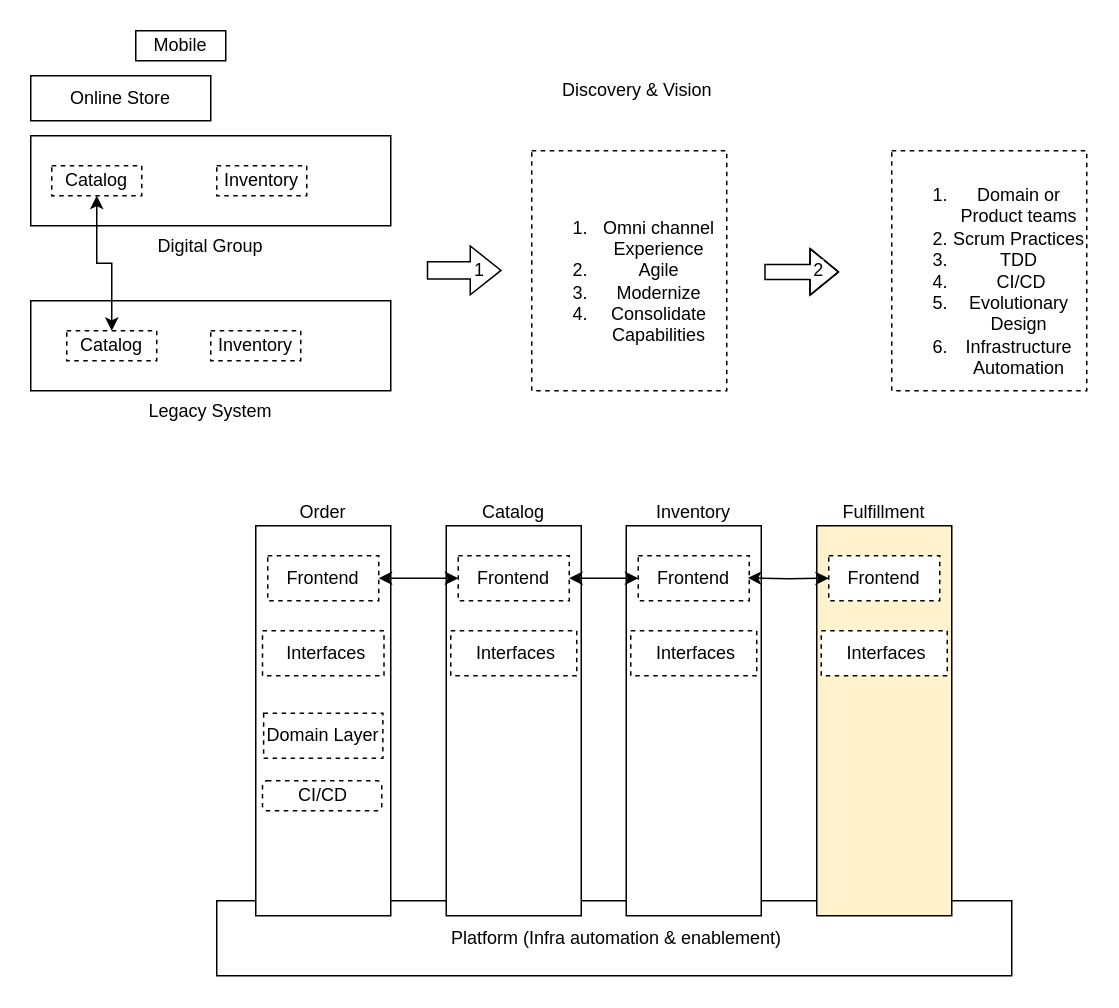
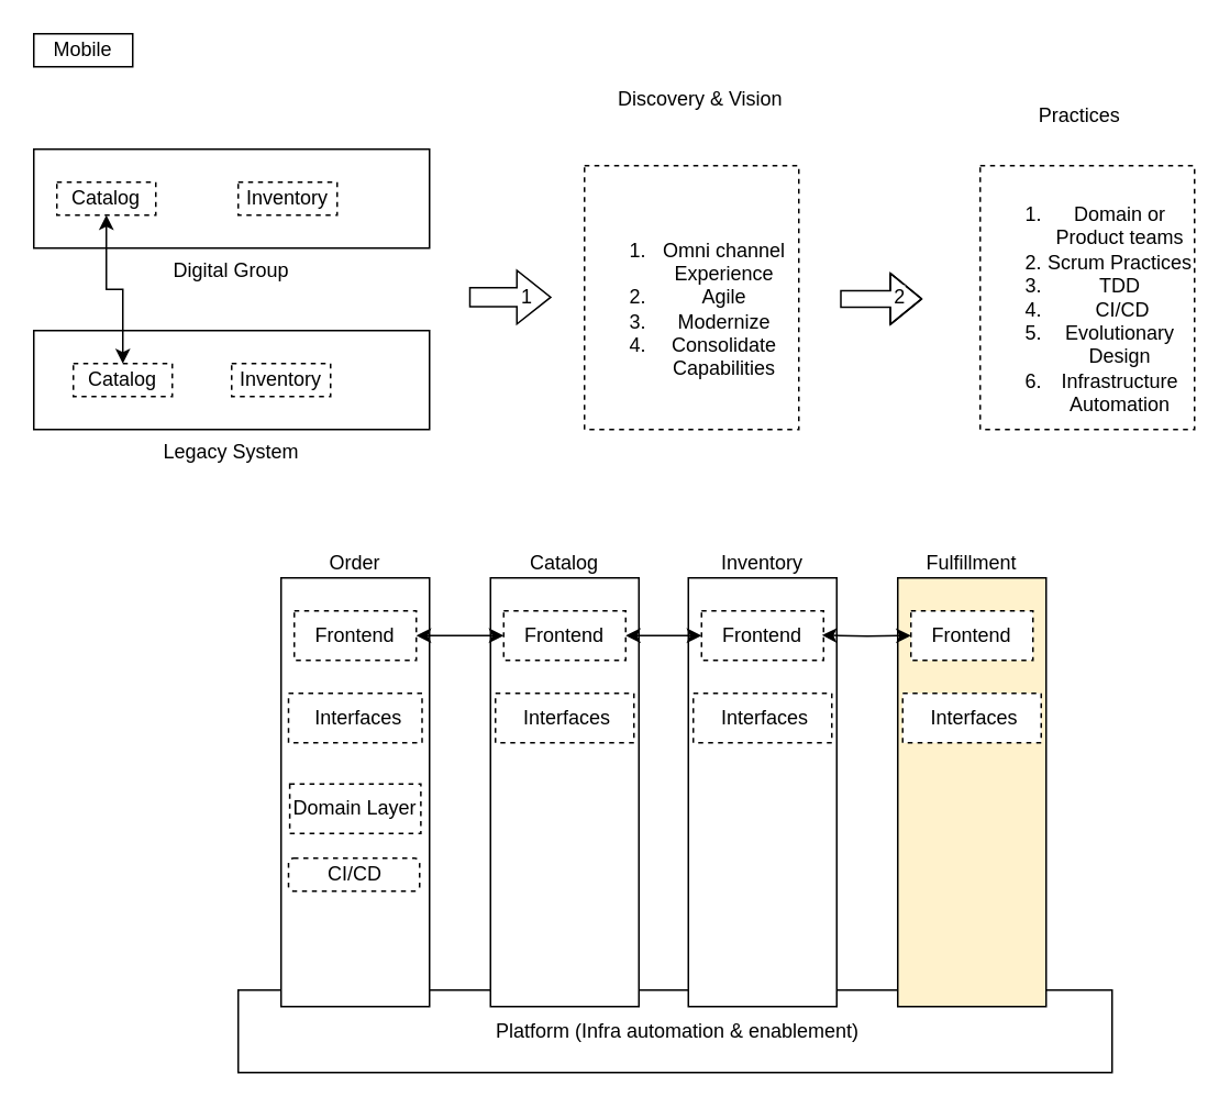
  <mxCell id="0" />
  <mxCell id="1" parent="0" />
  <mxCell id="2" value="Digital Group" style="rounded=0;whiteSpace=wrap;html=1;labelPosition=center;verticalLabelPosition=bottom;align=center;verticalAlign=top;" vertex="1" parent="1"><mxGeometry x="20" y="90" width="240" height="60" as="geometry" /></mxCell>
  <mxCell id="3" value="Legacy System" style="rounded=0;whiteSpace=wrap;html=1;labelPosition=center;verticalLabelPosition=bottom;align=center;verticalAlign=top;" vertex="1" parent="1"><mxGeometry x="20" y="200" width="240" height="60" as="geometry" /></mxCell>
  <mxCell id="4" style="edgeStyle=orthogonalEdgeStyle;rounded=0;orthogonalLoop=1;jettySize=auto;html=1;entryX=0.5;entryY=0;entryDx=0;entryDy=0;startArrow=classic;startFill=1;exitX=0.5;exitY=1;exitDx=0;exitDy=0;" edge="1" parent="1" source="10" target="9"><mxGeometry relative="1" as="geometry" /></mxCell>
- <mxCell id="5" value="Online Store" style="rounded=0;whiteSpace=wrap;html=1;" vertex="1" parent="1"><mxGeometry x="20" y="50" width="120" height="30" as="geometry" /></mxCell>
- <mxCell id="6" value="Mobile" style="rounded=0;whiteSpace=wrap;html=1;" vertex="1" parent="1"><mxGeometry x="90" y="20" width="60" height="20" as="geometry" /></mxCell>
+ <mxCell id="6" value="Mobile" style="rounded=0;whiteSpace=wrap;html=1;" vertex="1" parent="1"><mxGeometry x="20" y="20" width="60" height="20" as="geometry" /></mxCell>
  <mxCell id="7" value="&lt;br&gt;&lt;ol&gt;&lt;li&gt;Omni channel Experience&lt;/li&gt;&lt;li&gt;Agile&lt;/li&gt;&lt;li&gt;Modernize &lt;br&gt;&lt;/li&gt;&lt;li&gt;Consolidate Capabilities&lt;br&gt;&lt;/li&gt;&lt;/ol&gt;" style="text;html=1;strokeColor=default;fillColor=none;align=center;verticalAlign=middle;whiteSpace=wrap;rounded=0;labelPosition=center;verticalLabelPosition=middle;dashed=1;" vertex="1" parent="1"><mxGeometry x="354" y="100" width="130" height="160" as="geometry" /></mxCell>
  <mxCell id="8" value="&lt;br&gt;&lt;ol&gt;&lt;li&gt;Domain or Product teams&lt;/li&gt;&lt;li&gt;Scrum Practices&lt;br&gt;&lt;/li&gt;&lt;li&gt;TDD&lt;br&gt;&lt;/li&gt;&lt;li&gt;&amp;nbsp;CI/CD&lt;/li&gt;&lt;li&gt;Evolutionary Design&lt;br&gt;&lt;/li&gt;&lt;li&gt;Infrastructure Automation &lt;br&gt;&lt;/li&gt;&lt;/ol&gt;" style="text;html=1;strokeColor=default;fillColor=none;align=center;verticalAlign=middle;whiteSpace=wrap;rounded=0;labelPosition=center;verticalLabelPosition=middle;dashed=1;" vertex="1" parent="1"><mxGeometry x="594" y="100" width="130" height="160" as="geometry" /></mxCell>
  <mxCell id="9" value="Catalog" style="rounded=0;whiteSpace=wrap;html=1;dashed=1;fontSize=12;strokeColor=default;" vertex="1" parent="1"><mxGeometry x="44" y="220" width="60" height="20" as="geometry" /></mxCell>
  <mxCell id="10" value="Catalog" style="rounded=0;whiteSpace=wrap;html=1;dashed=1;fontSize=12;strokeColor=default;" vertex="1" parent="1"><mxGeometry x="34" y="110" width="60" height="20" as="geometry" /></mxCell>
  <mxCell id="11" value="Inventory" style="rounded=0;whiteSpace=wrap;html=1;dashed=1;fontSize=12;strokeColor=default;" vertex="1" parent="1"><mxGeometry x="144" y="110" width="60" height="20" as="geometry" /></mxCell>
  <mxCell id="12" value="Inventory" style="rounded=0;whiteSpace=wrap;html=1;dashed=1;fontSize=12;strokeColor=default;" vertex="1" parent="1"><mxGeometry x="140" y="220" width="60" height="20" as="geometry" /></mxCell>
  <mxCell id="13" value="1" style="shape=flexArrow;endArrow=classic;html=1;rounded=0;fontSize=12;width=11.5;endSize=6.5;labelPosition=right;verticalLabelPosition=middle;align=left;verticalAlign=middle;" edge="1" parent="1"><mxGeometry x="0.2" width="50" height="50" relative="1" as="geometry"><mxPoint x="284" y="179.75" as="sourcePoint" /><mxPoint x="334" y="179.75" as="targetPoint" /><Array as="points" /><mxPoint as="offset" /></mxGeometry></mxCell>
  <mxCell id="14" value="" style="shape=flexArrow;endArrow=classic;html=1;rounded=0;fontSize=12;" edge="1" parent="1"><mxGeometry width="50" height="50" relative="1" as="geometry"><mxPoint x="509" y="180.75" as="sourcePoint" /><mxPoint x="559" y="180.75" as="targetPoint" /><Array as="points"><mxPoint x="539" y="180.75" /></Array></mxGeometry></mxCell>
  <mxCell id="15" value="2" style="edgeLabel;html=1;align=center;verticalAlign=middle;resizable=0;points=[];fontSize=12;labelPosition=center;verticalLabelPosition=middle;" vertex="1" connectable="0" parent="14"><mxGeometry x="-0.04" y="3" relative="1" as="geometry"><mxPoint x="11" y="2" as="offset" /></mxGeometry></mxCell>
  <mxCell id="16" value="Discovery &amp;amp; Vision" style="text;html=1;align=center;verticalAlign=middle;resizable=0;points=[];autosize=1;strokeColor=none;fillColor=none;fontSize=12;" vertex="1" parent="1"><mxGeometry x="364" y="50" width="120" height="20" as="geometry" /></mxCell>
+ <mxCell id="17" value="Practices" style="text;html=1;align=center;verticalAlign=middle;resizable=0;points=[];autosize=1;strokeColor=none;fillColor=none;fontSize=12;" vertex="1" parent="1"><mxGeometry x="624" y="60" width="60" height="20" as="geometry" /></mxCell>
  <mxCell id="18" value="&amp;nbsp;Platform (Infra automation &amp;amp; enablement)" style="rounded=0;whiteSpace=wrap;html=1;fontSize=12;strokeColor=default;labelPosition=center;verticalLabelPosition=middle;align=center;verticalAlign=middle;" vertex="1" parent="1"><mxGeometry x="144" y="600" width="530" height="50" as="geometry" /></mxCell>
  <mxCell id="19" value="Fulfillment" style="rounded=0;whiteSpace=wrap;html=1;fontSize=12;strokeColor=default;labelPosition=center;verticalLabelPosition=top;align=center;verticalAlign=bottom;fillColor=#fff2cc;" vertex="1" parent="1"><mxGeometry x="544" y="350" width="90" height="260" as="geometry" /></mxCell>
  <mxCell id="20" value="Inventory" style="rounded=0;whiteSpace=wrap;html=1;fontSize=12;strokeColor=default;labelPosition=center;verticalLabelPosition=top;align=center;verticalAlign=bottom;" vertex="1" parent="1"><mxGeometry x="417" y="350" width="90" height="260" as="geometry" /></mxCell>
  <mxCell id="21" value="Catalog" style="rounded=0;whiteSpace=wrap;html=1;fontSize=12;strokeColor=default;labelPosition=center;verticalLabelPosition=top;align=center;verticalAlign=bottom;" vertex="1" parent="1"><mxGeometry x="297" y="350" width="90" height="260" as="geometry" /></mxCell>
  <mxCell id="22" value="Order" style="rounded=0;whiteSpace=wrap;html=1;fontSize=12;strokeColor=default;labelPosition=center;verticalLabelPosition=top;align=center;verticalAlign=bottom;" vertex="1" parent="1"><mxGeometry x="170" y="350" width="90" height="260" as="geometry" /></mxCell>
  <mxCell id="23" style="edgeStyle=orthogonalEdgeStyle;rounded=0;orthogonalLoop=1;jettySize=auto;html=1;entryX=0;entryY=0.5;entryDx=0;entryDy=0;fontSize=12;startArrow=classic;startFill=1;" edge="1" parent="1" source="24" target="30"><mxGeometry relative="1" as="geometry" /></mxCell>
  <mxCell id="24" value="Frontend " style="rounded=0;whiteSpace=wrap;html=1;fontSize=12;strokeColor=default;dashed=1;" vertex="1" parent="1"><mxGeometry x="178" y="370" width="74" height="30" as="geometry" /></mxCell>
  <mxCell id="25" value="&amp;nbsp;Interfaces " style="rounded=0;whiteSpace=wrap;html=1;fontSize=12;strokeColor=default;dashed=1;" vertex="1" parent="1"><mxGeometry x="174.5" y="420" width="81" height="30" as="geometry" /></mxCell>
  <mxCell id="26" value="Domain Layer" style="rounded=0;whiteSpace=wrap;html=1;fontSize=12;strokeColor=default;dashed=1;" vertex="1" parent="1"><mxGeometry x="175.25" y="475" width="79.5" height="30" as="geometry" /></mxCell>
  <mxCell id="27" value="&amp;nbsp;Interfaces " style="rounded=0;whiteSpace=wrap;html=1;fontSize=12;strokeColor=default;dashed=1;" vertex="1" parent="1"><mxGeometry x="300" y="420" width="84" height="30" as="geometry" /></mxCell>
  <mxCell id="28" value="&amp;nbsp;Interfaces " style="rounded=0;whiteSpace=wrap;html=1;fontSize=12;strokeColor=default;dashed=1;" vertex="1" parent="1"><mxGeometry x="420" y="420" width="84" height="30" as="geometry" /></mxCell>
  <mxCell id="29" value="&amp;nbsp;Interfaces " style="rounded=0;whiteSpace=wrap;html=1;fontSize=12;strokeColor=default;dashed=1;" vertex="1" parent="1"><mxGeometry x="547" y="420" width="84" height="30" as="geometry" /></mxCell>
  <mxCell id="30" value="Frontend " style="rounded=0;whiteSpace=wrap;html=1;fontSize=12;strokeColor=default;dashed=1;" vertex="1" parent="1"><mxGeometry x="305" y="370" width="74" height="30" as="geometry" /></mxCell>
  <mxCell id="31" value="Frontend " style="rounded=0;whiteSpace=wrap;html=1;fontSize=12;strokeColor=default;dashed=1;" vertex="1" parent="1"><mxGeometry x="425" y="370" width="74" height="30" as="geometry" /></mxCell>
  <mxCell id="32" value="Frontend " style="rounded=0;whiteSpace=wrap;html=1;fontSize=12;strokeColor=default;dashed=1;" vertex="1" parent="1"><mxGeometry x="552" y="370" width="74" height="30" as="geometry" /></mxCell>
  <mxCell id="33" style="edgeStyle=orthogonalEdgeStyle;rounded=0;orthogonalLoop=1;jettySize=auto;html=1;fontSize=12;startArrow=classic;startFill=1;exitX=1;exitY=0.5;exitDx=0;exitDy=0;" edge="1" parent="1" source="30" target="31"><mxGeometry relative="1" as="geometry"><mxPoint x="348" y="395" as="sourcePoint" /><mxPoint x="401" y="395" as="targetPoint" /></mxGeometry></mxCell>
  <mxCell id="34" style="edgeStyle=orthogonalEdgeStyle;rounded=0;orthogonalLoop=1;jettySize=auto;html=1;fontSize=12;startArrow=classic;startFill=1;exitX=1;exitY=0.5;exitDx=0;exitDy=0;entryX=0;entryY=0.5;entryDx=0;entryDy=0;" edge="1" parent="1" target="32"><mxGeometry relative="1" as="geometry"><mxPoint x="498" y="384.75" as="sourcePoint" /><mxPoint x="544" y="384.75" as="targetPoint" /></mxGeometry></mxCell>
  <mxCell id="35" value="CI/CD" style="whiteSpace=wrap;html=1;fontSize=12;strokeColor=default;dashed=1;rounded=1;" vertex="1" parent="1"><mxGeometry x="174.5" y="520" width="79.5" height="20" as="geometry" /></mxCell>
